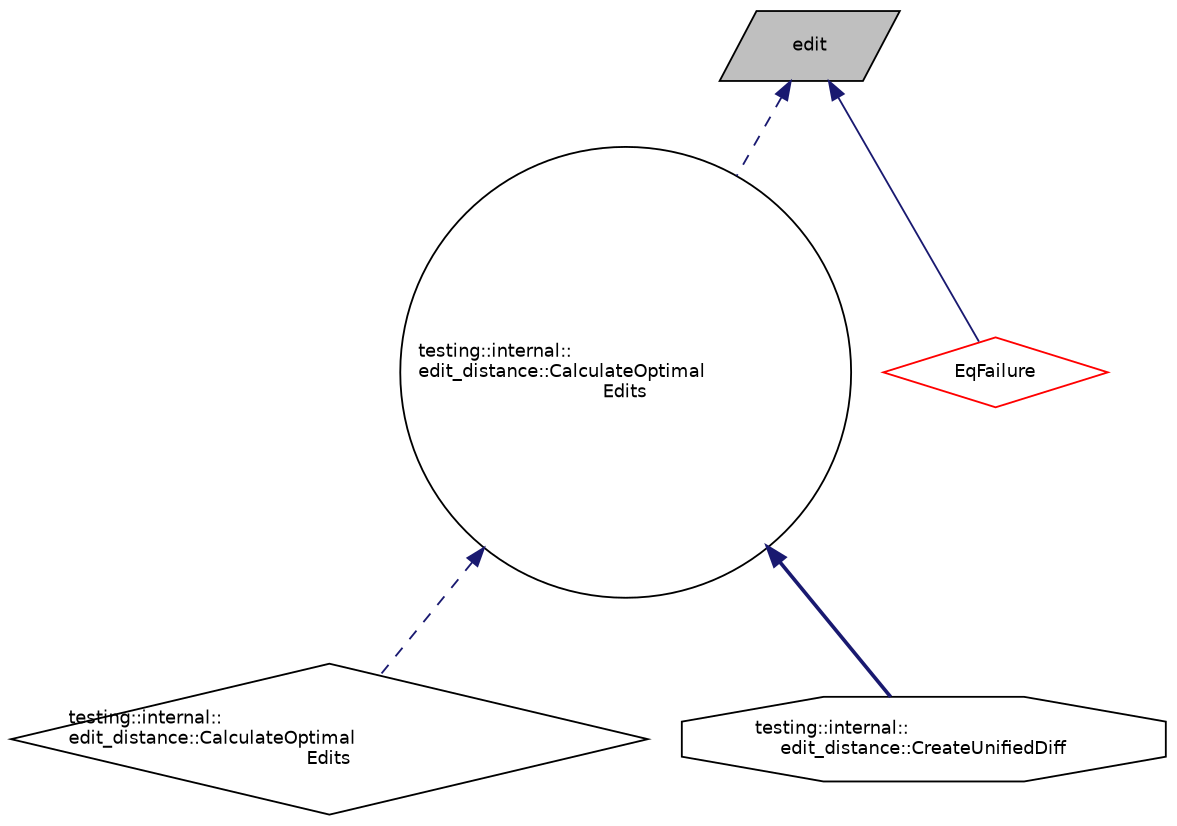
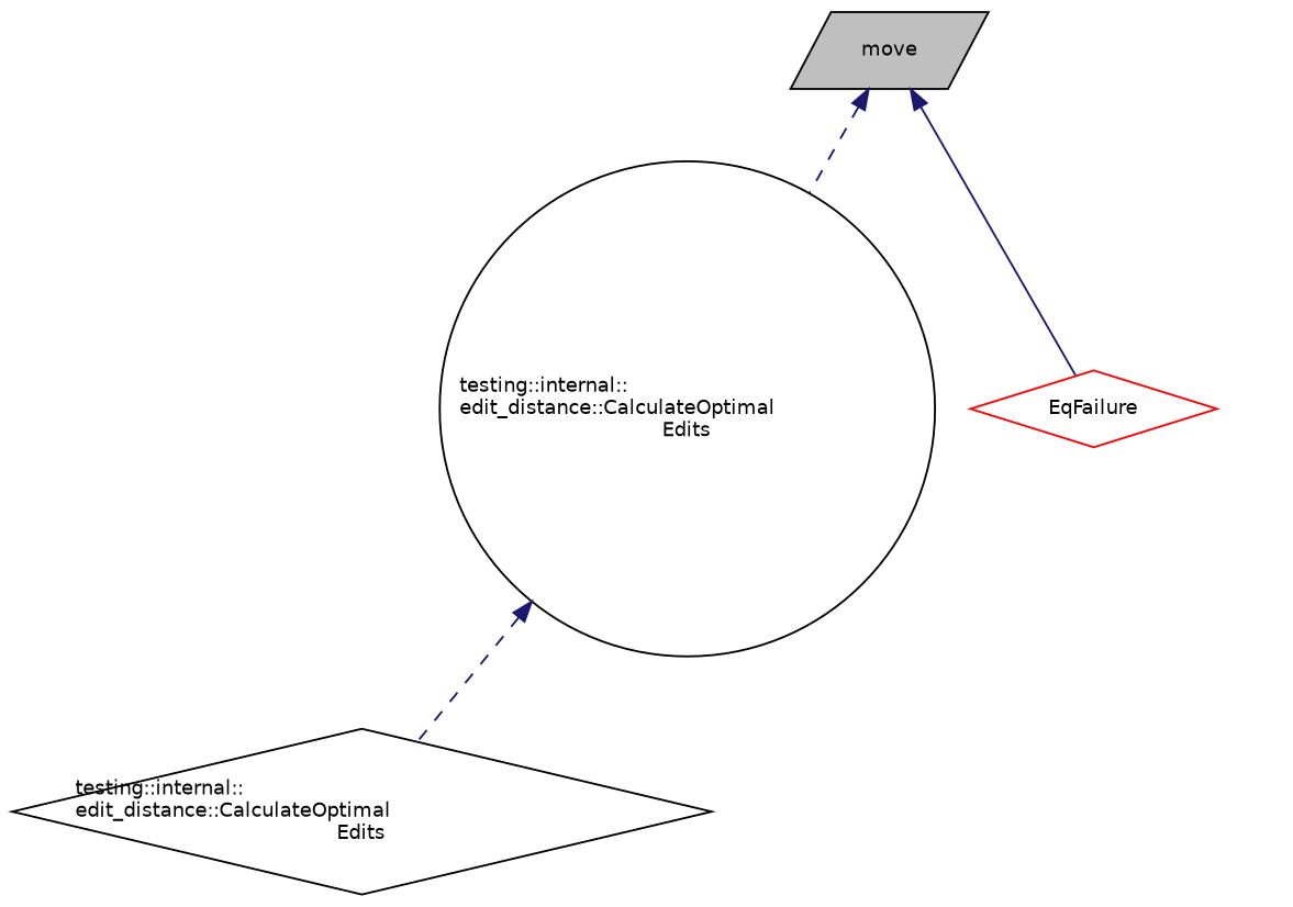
  digraph {
    rankdir=TB
    node [color=black fontname=Helvetica fontsize=10 shape=diamond]
    edge [color=midnightblue dir=back fontname=Helvetica fontsize=10 labelfontname=Helvetica labelfontsize=10 style=dashed]
-   n1 [fillcolor=grey75 fontcolor=black height=0.2 label=edit shape=parallelogram style=filled width=0.4]
+   n1 [fillcolor=grey75 fontcolor=black height=0.2 label=move shape=parallelogram style=filled width=0.4]
    n2 [height=0.2 label="testing::internal::\ledit_distance::CalculateOptimal\lEdits" shape=circle width=0.4]
    n3 [color=red height=0.2 label=EqFailure width=0.4]
    n4 [height=0.2 label="testing::internal::\ledit_distance::CalculateOptimal\lEdits" width=0.4]
-   n5 [height=0.2 label="testing::internal::\ledit_distance::CreateUnifiedDiff" shape=octagon width=0.4]
    n1 -> n2
    n1 -> n3 [style=solid]
    n2 -> n4
-   n2 -> n5 [style=bold]
  }
